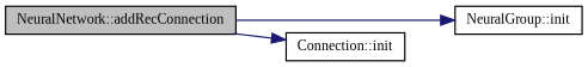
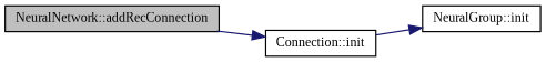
  digraph {
    fontname="Liberation Serif"
    rankdir=LR
    node [color=black fillcolor=white fontname="Liberation Serif" fontsize=10 shape=record style=filled]
    edge [color=midnightblue fontname="Liberation Serif" fontsize=10 labelfontname=Helvetica labelfontsize=10 style=solid]
    n1 [fillcolor=grey75 fontcolor=black height=0.2 label="NeuralNetwork::addRecConnection" width=0.4]
    n2 [height=0.2 label="NeuralGroup::init" width=0.4]
    n3 [height=0.2 label="Connection::init" width=0.4]
-   n1 -> n2
+   n3 -> n2
    n1 -> n3
  }
